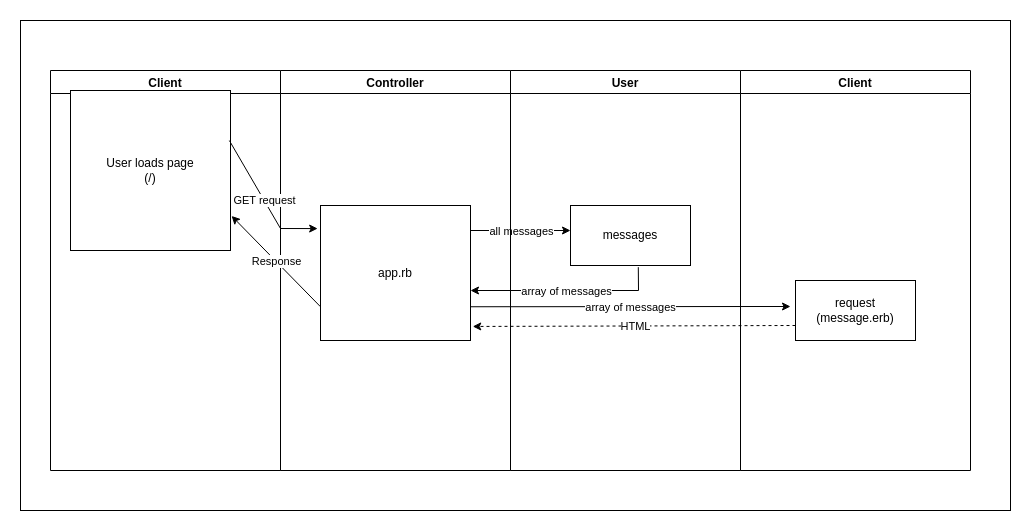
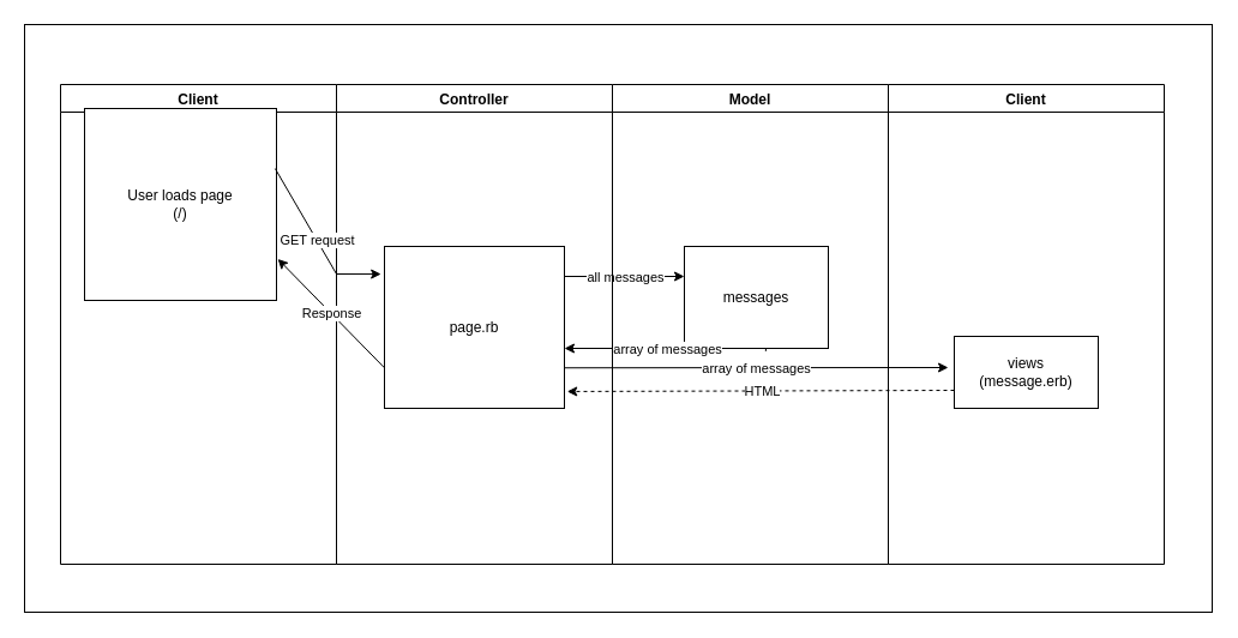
  <mxCell id="0" />
  <mxCell id="1" parent="0" />
  <mxCell id="2" value="" style="rounded=0;whiteSpace=wrap;html=1;" vertex="1" parent="1"><mxGeometry x="20" y="20" width="990" height="490" as="geometry" /></mxCell>
  <mxCell id="3" value="Client" style="swimlane;" vertex="1" parent="1"><mxGeometry x="50" y="70" width="230" height="400" as="geometry" /></mxCell>
  <mxCell id="4" value="User loads page&lt;br&gt;(/)" style="whiteSpace=wrap;html=1;aspect=fixed;" vertex="1" parent="3"><mxGeometry x="20" y="20" width="160" height="160" as="geometry" /></mxCell>
  <mxCell id="5" value="Controller" style="swimlane;" vertex="1" parent="1"><mxGeometry x="280" y="70" width="230" height="400" as="geometry" /></mxCell>
- <mxCell id="6" value="app.rb" style="rounded=0;whiteSpace=wrap;html=1;" vertex="1" parent="5"><mxGeometry x="40" y="135" width="150" height="135" as="geometry" /></mxCell>
+ <mxCell id="6" value="page.rb" style="rounded=0;whiteSpace=wrap;html=1;" vertex="1" parent="5"><mxGeometry x="40" y="135" width="150" height="135" as="geometry" /></mxCell>
  <mxCell id="7" value="" style="endArrow=classic;html=1;rounded=0;" edge="1" parent="5"><mxGeometry relative="1" as="geometry"><mxPoint x="190" y="160" as="sourcePoint" /><mxPoint x="290" y="160" as="targetPoint" /></mxGeometry></mxCell>
  <mxCell id="8" value="all messages" style="edgeLabel;resizable=0;html=1;align=center;verticalAlign=middle;" connectable="0" vertex="1" parent="7"><mxGeometry relative="1" as="geometry" /></mxCell>
- <mxCell id="9" value="User" style="swimlane;" vertex="1" parent="1"><mxGeometry x="510" y="70" width="230" height="400" as="geometry" /></mxCell>
- <mxCell id="10" value="messages" style="rounded=0;whiteSpace=wrap;html=1;" vertex="1" parent="9"><mxGeometry x="60" y="135" width="120" height="60" as="geometry" /></mxCell>
+ <mxCell id="9" value="Model" style="swimlane;" vertex="1" parent="1"><mxGeometry x="510" y="70" width="230" height="400" as="geometry" /></mxCell>
+ <mxCell id="10" value="messages" style="rounded=0;whiteSpace=wrap;html=1;" vertex="1" parent="9"><mxGeometry x="60" y="135" width="120" height="85" as="geometry" /></mxCell>
  <mxCell id="11" value="Client" style="swimlane;" vertex="1" parent="1"><mxGeometry x="740" y="70" width="230" height="400" as="geometry" /></mxCell>
- <mxCell id="12" value="request&lt;br&gt;(message.erb)" style="rounded=0;whiteSpace=wrap;html=1;" vertex="1" parent="11"><mxGeometry x="55" y="210" width="120" height="60" as="geometry" /></mxCell>
+ <mxCell id="12" value="views&lt;br&gt;(message.erb)" style="rounded=0;whiteSpace=wrap;html=1;" vertex="1" parent="11"><mxGeometry x="55" y="210" width="120" height="60" as="geometry" /></mxCell>
  <mxCell id="13" value="R" style="endArrow=classic;html=1;rounded=0;exitX=0;exitY=0.75;exitDx=0;exitDy=0;entryX=1.007;entryY=0.784;entryDx=0;entryDy=0;entryPerimeter=0;" edge="1" parent="1" source="6" target="4"><mxGeometry relative="1" as="geometry"><mxPoint x="490" y="460" as="sourcePoint" /><mxPoint x="590" y="460" as="targetPoint" /></mxGeometry></mxCell>
  <mxCell id="14" value="Response" style="edgeLabel;resizable=0;html=1;align=center;verticalAlign=middle;" connectable="0" vertex="1" parent="13"><mxGeometry relative="1" as="geometry" /></mxCell>
  <mxCell id="15" value="" style="endArrow=classic;html=1;rounded=0;entryX=-0.019;entryY=0.171;entryDx=0;entryDy=0;entryPerimeter=0;exitX=0.993;exitY=0.313;exitDx=0;exitDy=0;exitPerimeter=0;" edge="1" parent="1" source="4" target="6"><mxGeometry relative="1" as="geometry"><mxPoint x="245" y="180" as="sourcePoint" /><mxPoint x="400" y="180" as="targetPoint" /><Array as="points"><mxPoint x="280" y="228" /></Array></mxGeometry></mxCell>
  <mxCell id="16" value="GET request" style="edgeLabel;resizable=0;html=1;align=center;verticalAlign=middle;" connectable="0" vertex="1" parent="15"><mxGeometry relative="1" as="geometry" /></mxCell>
  <mxCell id="17" value="" style="endArrow=classic;html=1;rounded=0;exitX=0.565;exitY=1.028;exitDx=0;exitDy=0;exitPerimeter=0;" edge="1" parent="1" source="10"><mxGeometry relative="1" as="geometry"><mxPoint x="620" y="290" as="sourcePoint" /><mxPoint x="470" y="290" as="targetPoint" /><Array as="points"><mxPoint x="638" y="290" /></Array></mxGeometry></mxCell>
  <mxCell id="18" value="array of messages" style="edgeLabel;resizable=0;html=1;align=center;verticalAlign=middle;" connectable="0" vertex="1" parent="17"><mxGeometry relative="1" as="geometry" /></mxCell>
  <mxCell id="19" value="" style="endArrow=classic;html=1;rounded=0;exitX=1;exitY=0.75;exitDx=0;exitDy=0;" edge="1" parent="1" source="6"><mxGeometry relative="1" as="geometry"><mxPoint x="647.8" y="298.34" as="sourcePoint" /><mxPoint x="790" y="306" as="targetPoint" /><Array as="points" /></mxGeometry></mxCell>
  <mxCell id="20" value="array of messages" style="edgeLabel;resizable=0;html=1;align=center;verticalAlign=middle;" connectable="0" vertex="1" parent="19"><mxGeometry relative="1" as="geometry" /></mxCell>
  <mxCell id="21" value="" style="endArrow=classic;html=1;rounded=0;exitX=0;exitY=0.75;exitDx=0;exitDy=0;entryX=1.015;entryY=0.896;entryDx=0;entryDy=0;entryPerimeter=0;dashed=1;" edge="1" parent="1" source="12" target="6"><mxGeometry relative="1" as="geometry"><mxPoint x="580" y="370" as="sourcePoint" /><mxPoint x="680" y="370" as="targetPoint" /><Array as="points" /></mxGeometry></mxCell>
  <mxCell id="22" value="HTML" style="edgeLabel;resizable=0;html=1;align=center;verticalAlign=middle;" connectable="0" vertex="1" parent="21"><mxGeometry relative="1" as="geometry" /></mxCell>
